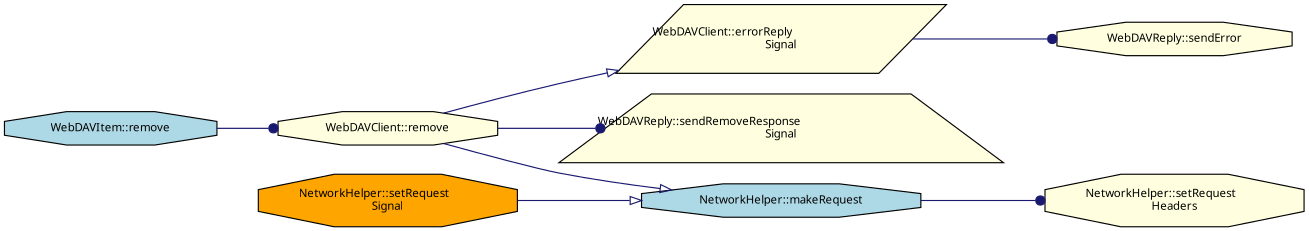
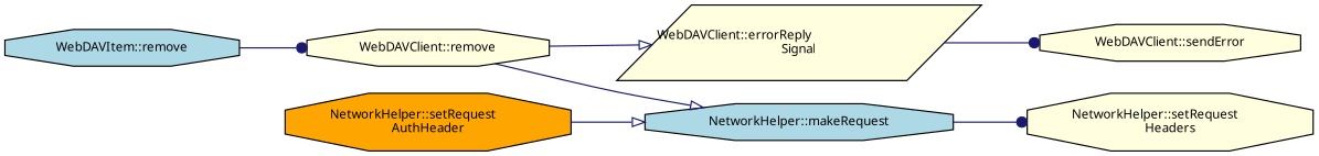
  digraph {
    fontname="Noto Sans"
    rankdir=LR
    node [color=black fillcolor=lightyellow fontname="Noto Sans" fontsize=10 shape=octagon style=filled]
    edge [arrowhead=dot color=midnightblue fontname="Noto Sans" fontsize=10 labelfontname=Helvetica labelfontsize=10 style=solid]
    n1 [fillcolor=lightblue fontcolor=black height=0.2 label="WebDAVItem::remove" width=0.4]
    n2 [height=0.2 label="WebDAVClient::remove" width=0.4]
    n3 [height=0.2 label="WebDAVClient::errorReply\lSignal" shape=parallelogram width=0.4]
    n4 [fillcolor=lightblue height=0.2 label="NetworkHelper::makeRequest" width=0.4]
-   n5 [height=0.2 label="WebDAVReply::sendRemoveResponse\lSignal" shape=trapezium width=0.4]
-   n6 [height=0.2 label="WebDAVReply::sendError" width=0.4]
+   n6 [height=0.2 label="WebDAVClient::sendError" width=0.4]
    n7 [height=0.2 label="NetworkHelper::setRequest\lHeaders" width=0.4]
-   n8 [fillcolor=orange height=0.2 label="NetworkHelper::setRequest\lSignal" width=0.4]
+   n8 [fillcolor=orange height=0.2 label="NetworkHelper::setRequest\lAuthHeader" width=0.4]
    n1 -> n2
    n2 -> n3 [arrowhead=onormal]
    n2 -> n4 [arrowhead=onormal]
-   n2 -> n5
    n3 -> n6
    n4 -> n7
    n8 -> n4 [arrowhead=onormal]
  }
